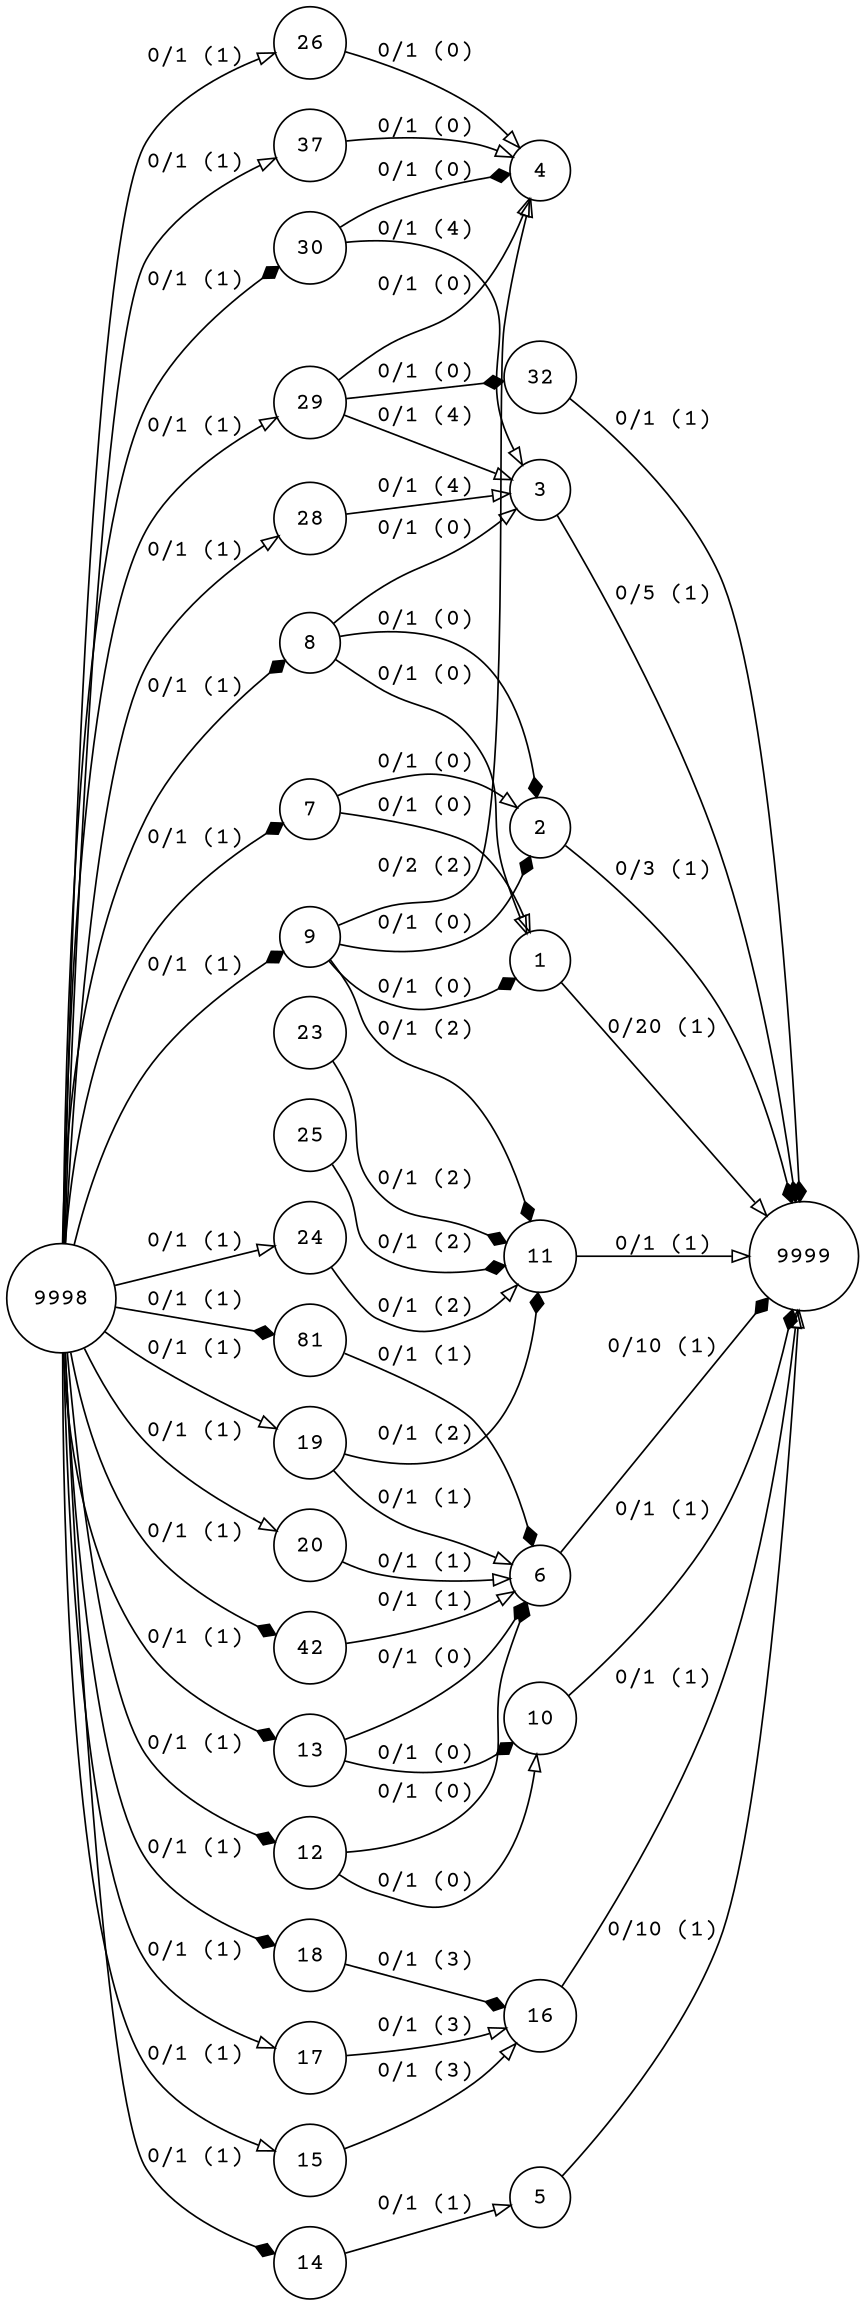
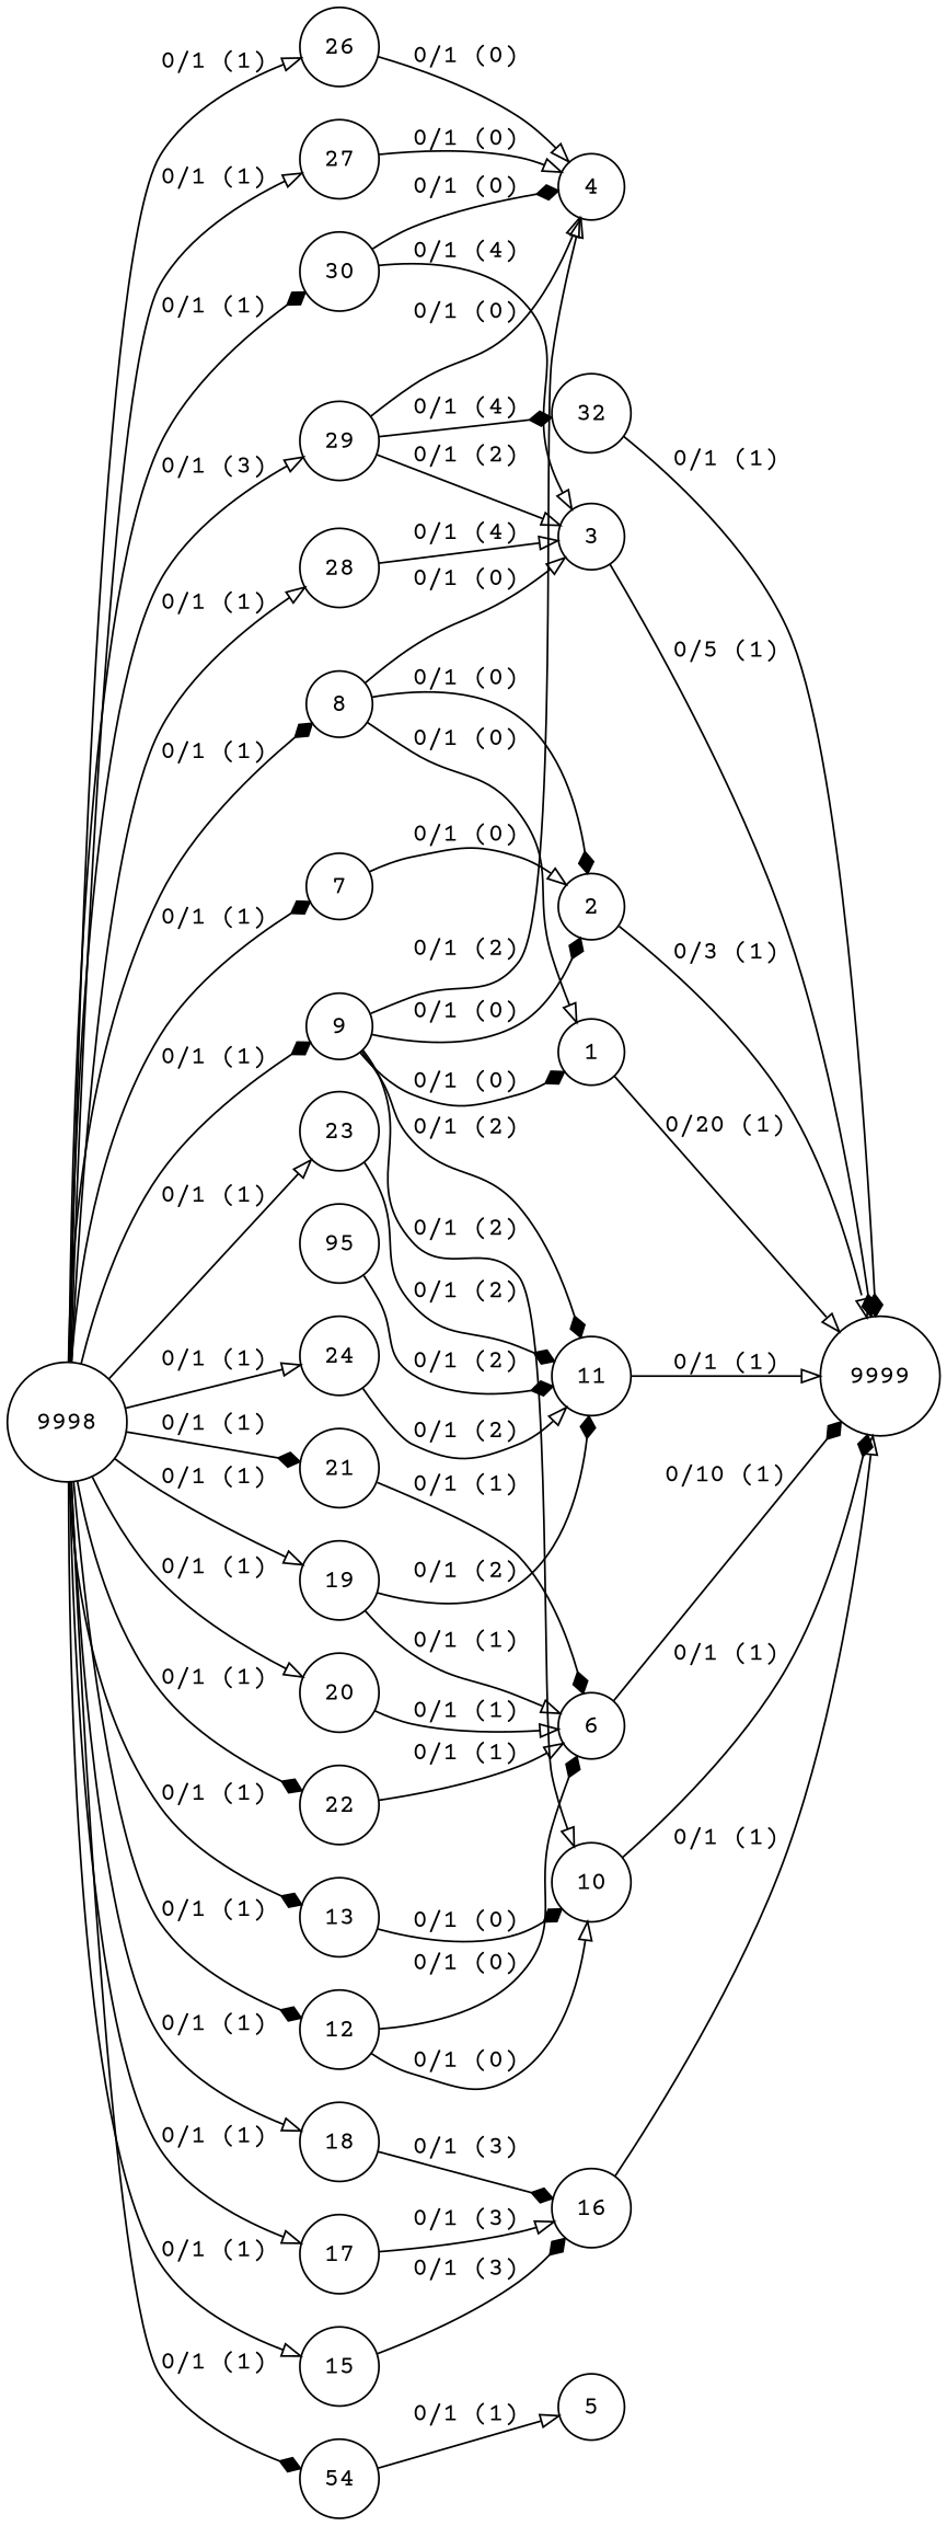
  digraph {
    fontname="Courier Prime"
    rankdir=LR
    node [fontname="Courier Prime" shape=circle]
    edge [arrowhead=onormal fontname="Courier Prime"]
    29
    4
    32
    3
    9999
    9998
    30
    28
-   27 [label=37]
+   27
    26
    24
    23
    19
-   22 [label=42]
-   21 [label=81]
+   22
+   21
    20
    18
    17
    15
-   14
+   14 [label=54]
    13
    12
    9
    8
    7
-   25
+   25 [label=95]
    11
    6
    16
    5
    10
    2
    1
    29 -> 4 [label="0/1 (0)"]
-   29 -> 32 [arrowhead=diamond label="0/1 (0)"]
-   29 -> 3 [label="0/1 (4)"]
+   29 -> 32 [arrowhead=diamond label="0/1 (4)"]
+   29 -> 3 [label="0/1 (2)"]
    32 -> 9999 [arrowhead=diamond label="0/1 (1)"]
    3 -> 9999 [arrowhead=diamond label="0/5 (1)"]
-   9998 -> 29 [label="0/1 (1)"]
+   9998 -> 29 [label="0/1 (3)"]
    9998 -> 30 [arrowhead=diamond label="0/1 (1)"]
    9998 -> 28 [label="0/1 (1)"]
    9998 -> 27 [label="0/1 (1)"]
    9998 -> 26 [label="0/1 (1)"]
    9998 -> 24 [label="0/1 (1)"]
+   9998 -> 23 [label="0/1 (1)"]
    9998 -> 19 [label="0/1 (1)"]
    9998 -> 22 [arrowhead=diamond label="0/1 (1)"]
    9998 -> 21 [arrowhead=diamond label="0/1 (1)"]
    9998 -> 20 [label="0/1 (1)"]
-   9998 -> 18 [arrowhead=diamond label="0/1 (1)"]
+   9998 -> 18 [label="0/1 (1)"]
    9998 -> 17 [label="0/1 (1)"]
    9998 -> 15 [label="0/1 (1)"]
    9998 -> 14 [arrowhead=diamond label="0/1 (1)"]
    9998 -> 13 [arrowhead=diamond label="0/1 (1)"]
    9998 -> 12 [arrowhead=diamond label="0/1 (1)"]
    9998 -> 9 [arrowhead=diamond label="0/1 (1)"]
    9998 -> 8 [arrowhead=diamond label="0/1 (1)"]
    9998 -> 7 [arrowhead=diamond label="0/1 (1)"]
    30 -> 4 [arrowhead=diamond label="0/1 (0)"]
    30 -> 3 [label="0/1 (4)"]
    28 -> 3 [label="0/1 (4)"]
    27 -> 4 [label="0/1 (0)"]
    26 -> 4 [label="0/1 (0)"]
    24 -> 11 [label="0/1 (2)"]
    23 -> 11 [arrowhead=diamond label="0/1 (2)"]
    19 -> 11 [arrowhead=diamond label="0/1 (2)"]
    19 -> 6 [label="0/1 (1)"]
    22 -> 6 [label="0/1 (1)"]
    21 -> 6 [arrowhead=diamond label="0/1 (1)"]
    20 -> 6 [label="0/1 (1)"]
    18 -> 16 [arrowhead=diamond label="0/1 (3)"]
    17 -> 16 [label="0/1 (3)"]
-   15 -> 16 [label="0/1 (3)"]
+   15 -> 16 [arrowhead=diamond label="0/1 (3)"]
    14 -> 5 [label="0/1 (1)"]
-   13 -> 6 [arrowhead=diamond label="0/1 (0)"]
    13 -> 10 [arrowhead=diamond label="0/1 (0)"]
    12 -> 6 [arrowhead=diamond label="0/1 (0)"]
    12 -> 10 [label="0/1 (0)"]
-   9 -> 4 [label="0/2 (2)"]
+   9 -> 4 [label="0/1 (2)"]
    9 -> 11 [arrowhead=diamond label="0/1 (2)"]
+   9 -> 10 [label="0/1 (2)"]
    9 -> 2 [arrowhead=diamond label="0/1 (0)"]
    9 -> 1 [arrowhead=diamond label="0/1 (0)"]
    8 -> 3 [label="0/1 (0)"]
    8 -> 2 [arrowhead=diamond label="0/1 (0)"]
    8 -> 1 [label="0/1 (0)"]
    7 -> 2 [label="0/1 (0)"]
-   7 -> 1 [label="0/1 (0)"]
    25 -> 11 [arrowhead=diamond label="0/1 (2)"]
    11 -> 9999 [label="0/1 (1)"]
    6 -> 9999 [arrowhead=diamond label="0/10 (1)"]
    16 -> 9999 [label="0/1 (1)"]
-   5 -> 9999 [label="0/10 (1)"]
    10 -> 9999 [arrowhead=diamond label="0/1 (1)"]
-   2 -> 9999 [arrowhead=diamond label="0/3 (1)"]
+   2 -> 9999 [label="0/3 (1)"]
    1 -> 9999 [label="0/20 (1)"]
  }
